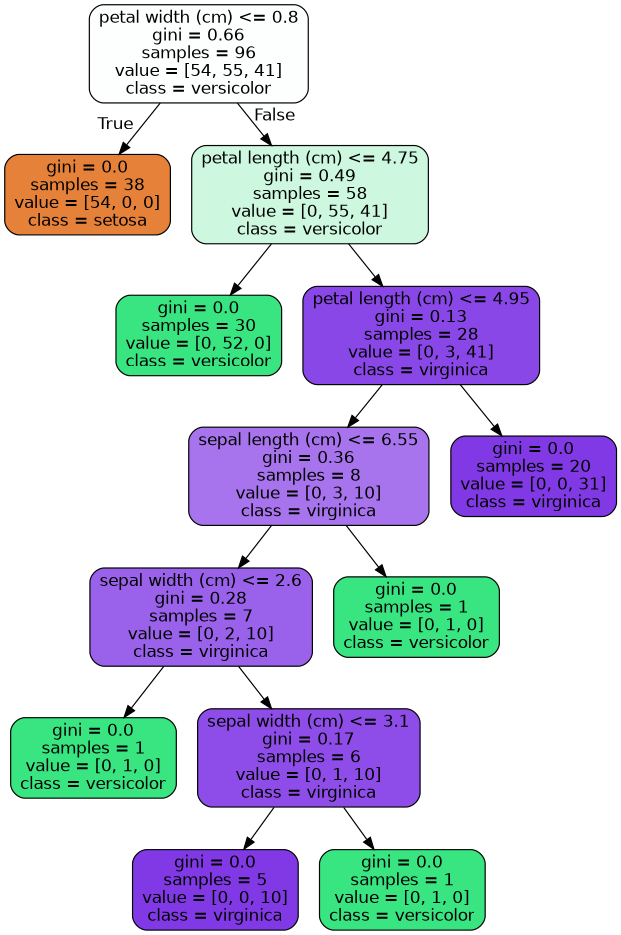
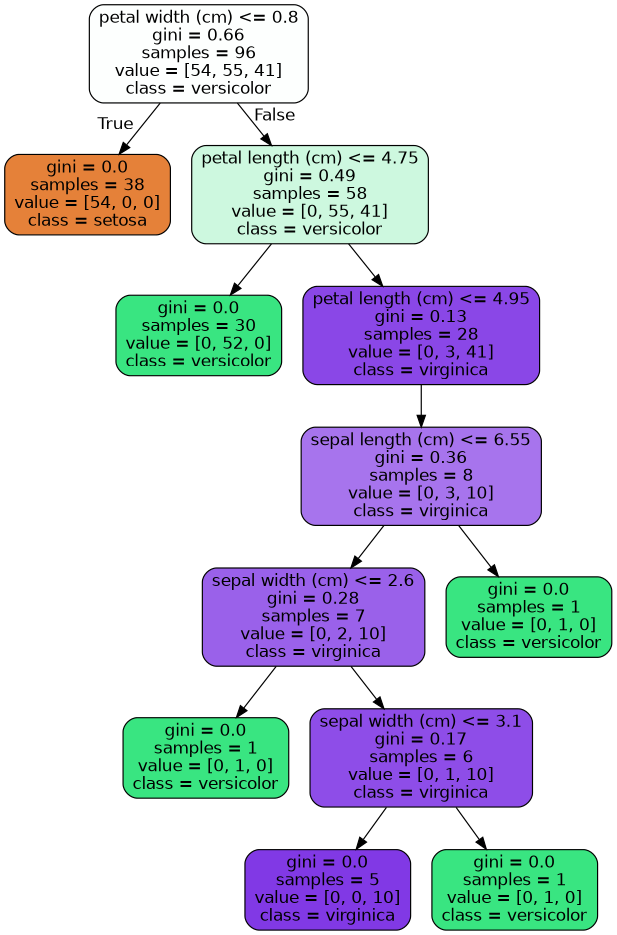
  digraph {
    node [color=black fillcolor="#39e581" fontname=helvetica shape=box style="filled, rounded"]
    edge [fontname=helvetica]
    n1 [fillcolor="#fdfffe" label="petal width (cm) <= 0.8\ngini = 0.66\nsamples = 96\nvalue = [54, 55, 41]\nclass = versicolor"]
    n2 [fillcolor="#e58139" label="gini = 0.0\nsamples = 38\nvalue = [54, 0, 0]\nclass = setosa"]
    n3 [fillcolor="#cdf8df" label="petal length (cm) <= 4.75\ngini = 0.49\nsamples = 58\nvalue = [0, 55, 41]\nclass = versicolor"]
    n4 [label="gini = 0.0\nsamples = 30\nvalue = [0, 52, 0]\nclass = versicolor"]
    n5 [fillcolor="#8a47e7" label="petal length (cm) <= 4.95\ngini = 0.13\nsamples = 28\nvalue = [0, 3, 41]\nclass = virginica"]
    n6 [fillcolor="#a774ed" label="sepal length (cm) <= 6.55\ngini = 0.36\nsamples = 8\nvalue = [0, 3, 10]\nclass = virginica"]
-   n7 [fillcolor="#8139e5" label="gini = 0.0\nsamples = 20\nvalue = [0, 0, 31]\nclass = virginica"]
    n8 [fillcolor="#9a61ea" label="sepal width (cm) <= 2.6\ngini = 0.28\nsamples = 7\nvalue = [0, 2, 10]\nclass = virginica"]
    n9 [label="gini = 0.0\nsamples = 1\nvalue = [0, 1, 0]\nclass = versicolor"]
    n10 [label="gini = 0.0\nsamples = 1\nvalue = [0, 1, 0]\nclass = versicolor"]
    n11 [fillcolor="#8e4de8" label="sepal width (cm) <= 3.1\ngini = 0.17\nsamples = 6\nvalue = [0, 1, 10]\nclass = virginica"]
    n12 [fillcolor="#8139e5" label="gini = 0.0\nsamples = 5\nvalue = [0, 0, 10]\nclass = virginica"]
    n13 [label="gini = 0.0\nsamples = 1\nvalue = [0, 1, 0]\nclass = versicolor"]
    n1 -> n2 [headlabel=True labelangle=45 labeldistance=2.5]
    n1 -> n3 [headlabel=False labelangle=-45 labeldistance=2.5]
    n3 -> n4
    n3 -> n5
    n5 -> n6
-   n5 -> n7
    n6 -> n8
    n6 -> n9
    n8 -> n10
    n8 -> n11
    n11 -> n12
    n11 -> n13
  }
